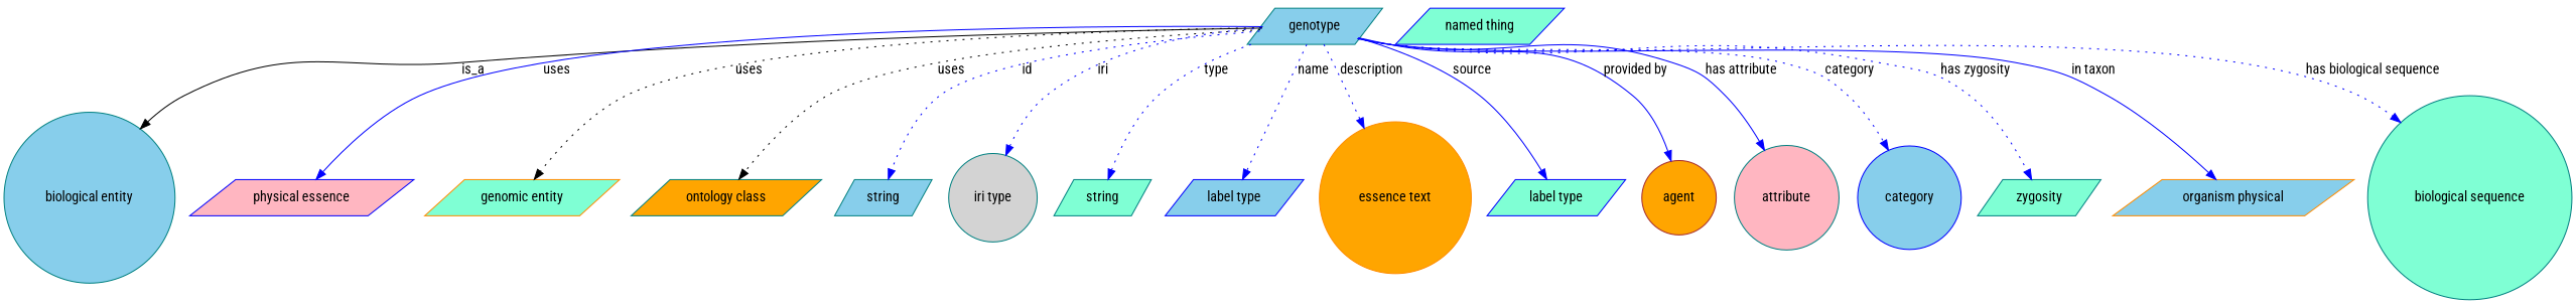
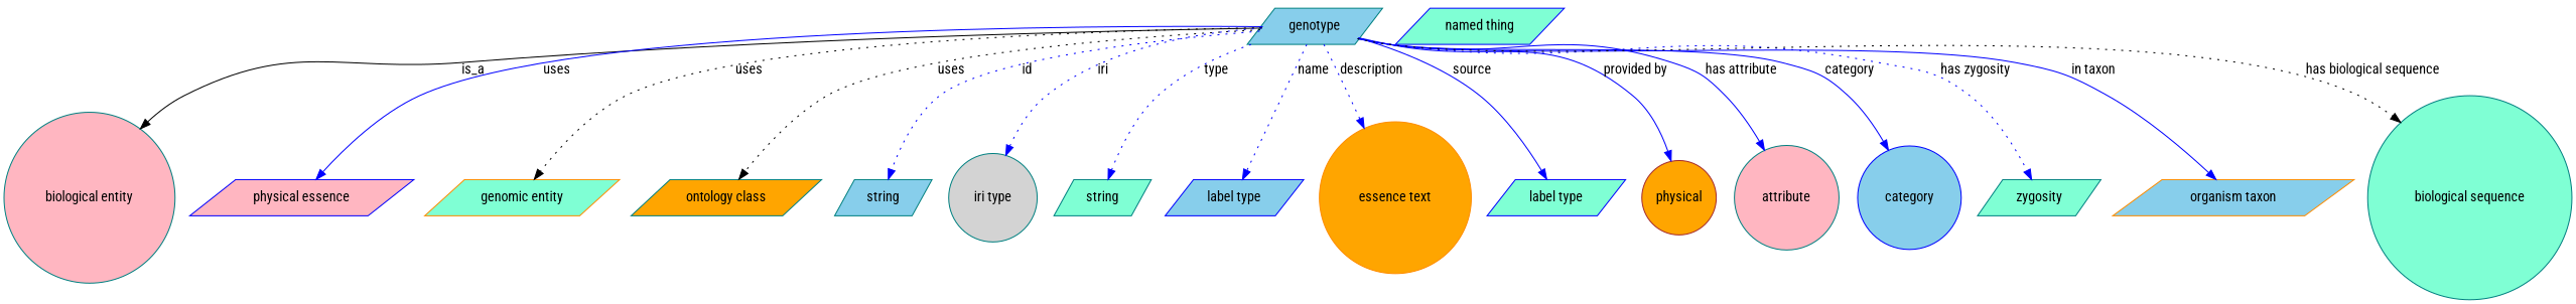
  digraph {
    fontname="Roboto Condensed"
    node [color=teal fillcolor=aquamarine fontname="Roboto Condensed" shape=parallelogram style=filled]
    edge [fontname="Roboto Condensed" style=dotted color=blue]
    n1 [fillcolor=skyblue height=0.5 label=genotype width=1.4985]
-   "biological entity" [fillcolor=skyblue height=0.5 shape=circle width=2.3651]
+   "biological entity" [fillcolor=lightpink height=0.5 shape=circle width=2.3651]
    "physical essence" [color=blue fillcolor=lightpink height=0.5 width=2.4553]
    "genomic entity" [color=darkorange height=0.5 width=2.2206]
    "ontology class" [fillcolor=orange height=0.5 width=2.1304]
    n6 [fillcolor=skyblue height=0.5 label=string width=1.0652]
    n7 [fillcolor=lightgrey height=0.5 label="iri type" shape=circle width=1.2277]
    n8 [height=0.5 label=string width=1.0652]
    n9 [color=blue fillcolor=skyblue height=0.5 label="label type" width=1.5707]
    n10 [color=darkorange fillcolor=orange height=0.5 label="essence text" shape=circle width=2.0943]
    n11 [color=blue height=0.5 label="label type" width=1.5707]
-   n12 [color=brown fillcolor=orange height=0.5 label=agent shape=circle width=1.0291]
+   n12 [color=brown fillcolor=orange height=0.5 label=physical shape=circle width=1.0291]
    n13 [fillcolor=lightpink height=0.5 label=attribute shape=circle width=1.4443]
    category [color=blue fillcolor=skyblue height=0.5 shape=circle width=1.4263]
    n15 [height=0.5 label=zygosity width=1.3721]
-   n16 [color=darkorange fillcolor=skyblue height=0.5 label="organism physical" width=2.3109]
+   n16 [color=darkorange fillcolor=skyblue height=0.5 label="organism taxon" width=2.3109]
    n17 [height=0.5 label="biological sequence" shape=circle width=2.8164]
    n18 [color=blue height=0.5 label="named thing" width=1.9318]
    n1 -> "biological entity" [label=is_a style=solid color=""]
    n1 -> "physical essence" [label=uses style=solid]
    n1 -> "genomic entity" [label=uses color=""]
    n1 -> "ontology class" [label=uses color=""]
    n1 -> n6 [label=id]
    n1 -> n7 [label=iri]
    n1 -> n8 [label=type]
    n1 -> n9 [label=name]
    n1 -> n10 [label=description]
    n1 -> n11 [label=source style=solid]
    n1 -> n12 [label="provided by" style=solid]
    n1 -> n13 [label="has attribute" style=solid]
-   n1 -> category [label=category]
+   n1 -> category [label=category style=solid]
    n1 -> n15 [label="has zygosity"]
    n1 -> n16 [label="in taxon" style=solid]
-   n1 -> n17 [label="has biological sequence"]
+   n1 -> n17 [color=black label="has biological sequence"]
  }
